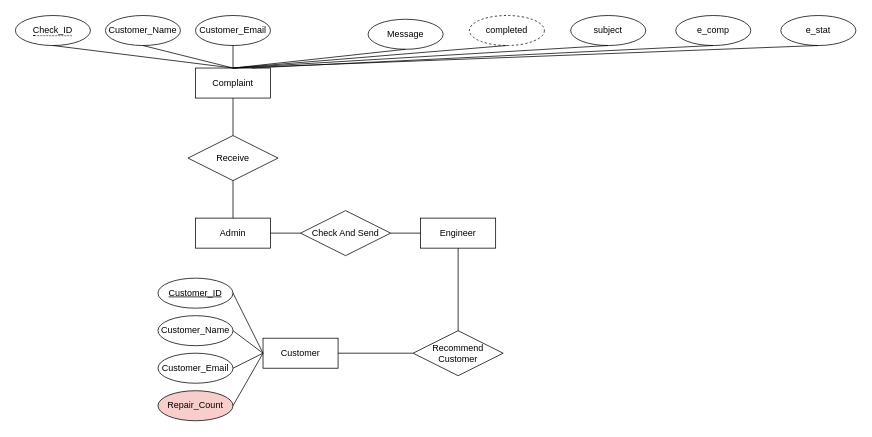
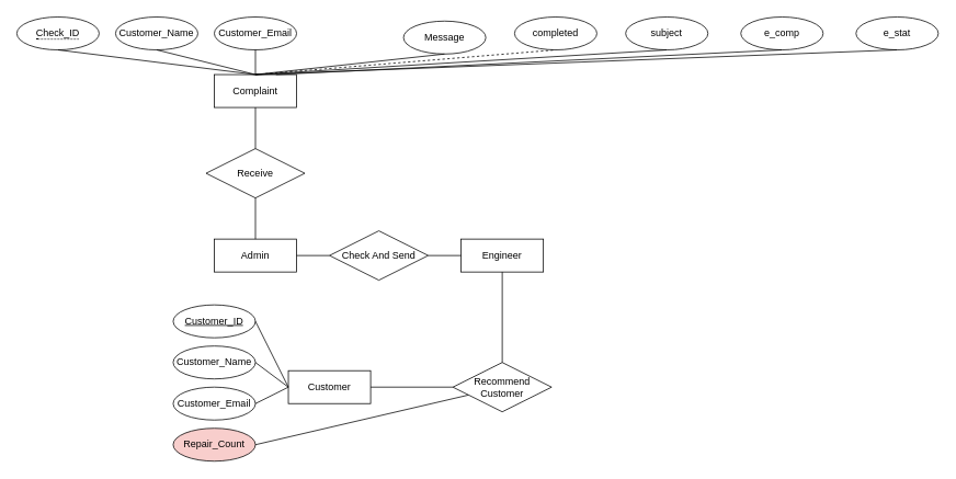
  <mxCell id="0" />
  <mxCell id="1" parent="0" />
  <mxCell id="2" value="" style="group;strokeColor=none;" parent="1" vertex="1" connectable="0"><mxGeometry x="20" y="20" width="580" height="110" as="geometry" /></mxCell>
  <mxCell id="3" value="Complaint" style="whiteSpace=wrap;html=1;align=center;" parent="2" vertex="1"><mxGeometry x="240" y="70" width="100" height="40" as="geometry" /></mxCell>
  <mxCell id="4" value="&lt;span style=&quot;border-bottom: 1px dotted&quot;&gt;Check_ID&lt;/span&gt;" style="ellipse;whiteSpace=wrap;html=1;align=center;" parent="2" vertex="1"><mxGeometry width="100" height="40" as="geometry" /></mxCell>
  <mxCell id="5" value="Customer_Name" style="ellipse;whiteSpace=wrap;html=1;align=center;" parent="2" vertex="1"><mxGeometry x="120" width="100" height="40" as="geometry" /></mxCell>
  <mxCell id="6" value="Customer_Email" style="ellipse;whiteSpace=wrap;html=1;align=center;" parent="2" vertex="1"><mxGeometry x="240" width="100" height="40" as="geometry" /></mxCell>
  <mxCell id="7" value="Message" style="ellipse;whiteSpace=wrap;html=1;align=center;" parent="2" vertex="1"><mxGeometry x="470" y="5" width="100" height="40" as="geometry" /></mxCell>
  <mxCell id="8" value="" style="endArrow=none;html=1;rounded=0;exitX=0.5;exitY=1;exitDx=0;exitDy=0;entryX=0.5;entryY=0;entryDx=0;entryDy=0;" parent="2" source="4" target="3" edge="1"><mxGeometry relative="1" as="geometry"><mxPoint x="310" y="170" as="sourcePoint" /><mxPoint x="470" y="170" as="targetPoint" /></mxGeometry></mxCell>
  <mxCell id="9" value="" style="endArrow=none;html=1;rounded=0;exitX=0.5;exitY=1;exitDx=0;exitDy=0;entryX=0.5;entryY=0;entryDx=0;entryDy=0;" parent="2" source="5" target="3" edge="1"><mxGeometry relative="1" as="geometry"><mxPoint x="310" y="170" as="sourcePoint" /><mxPoint x="470" y="170" as="targetPoint" /></mxGeometry></mxCell>
  <mxCell id="10" value="" style="endArrow=none;html=1;rounded=0;exitX=0.5;exitY=1;exitDx=0;exitDy=0;entryX=0.5;entryY=0;entryDx=0;entryDy=0;" parent="2" source="6" target="3" edge="1"><mxGeometry relative="1" as="geometry"><mxPoint x="310" y="170" as="sourcePoint" /><mxPoint x="470" y="170" as="targetPoint" /></mxGeometry></mxCell>
  <mxCell id="11" value="" style="endArrow=none;html=1;rounded=0;entryX=0.5;entryY=1;entryDx=0;entryDy=0;exitX=0.5;exitY=0;exitDx=0;exitDy=0;" parent="2" source="3" target="7" edge="1"><mxGeometry relative="1" as="geometry"><mxPoint x="310" y="170" as="sourcePoint" /><mxPoint x="470" y="170" as="targetPoint" /></mxGeometry></mxCell>
  <mxCell id="12" value="" style="group" parent="1" vertex="1" connectable="0"><mxGeometry x="210" y="370" width="240" height="190" as="geometry" /></mxCell>
  <mxCell id="13" value="Customer" style="whiteSpace=wrap;html=1;align=center;strokeColor=default;" parent="12" vertex="1"><mxGeometry x="140" y="80" width="100" height="40" as="geometry" /></mxCell>
  <mxCell id="14" value="&lt;u&gt;Customer_ID&lt;/u&gt;" style="ellipse;whiteSpace=wrap;html=1;align=center;strokeColor=default;" parent="12" vertex="1"><mxGeometry width="100" height="40" as="geometry" /></mxCell>
  <mxCell id="15" value="Customer_Name" style="ellipse;whiteSpace=wrap;html=1;align=center;strokeColor=default;" parent="12" vertex="1"><mxGeometry y="50" width="100" height="40" as="geometry" /></mxCell>
  <mxCell id="16" value="Customer_Email" style="ellipse;whiteSpace=wrap;html=1;align=center;strokeColor=default;" parent="12" vertex="1"><mxGeometry y="100" width="100" height="40" as="geometry" /></mxCell>
  <mxCell id="17" value="Repair_Count" style="ellipse;whiteSpace=wrap;html=1;align=center;strokeColor=default;fillColor=#f8cecc;" parent="12" vertex="1"><mxGeometry y="150" width="100" height="40" as="geometry" /></mxCell>
  <mxCell id="18" value="" style="endArrow=none;html=1;rounded=0;exitX=1;exitY=0.5;exitDx=0;exitDy=0;entryX=0;entryY=0.5;entryDx=0;entryDy=0;" parent="12" source="14" target="13" edge="1"><mxGeometry relative="1" as="geometry"><mxPoint x="400" y="30" as="sourcePoint" /><mxPoint x="560" y="30" as="targetPoint" /></mxGeometry></mxCell>
  <mxCell id="19" value="" style="endArrow=none;html=1;rounded=0;exitX=1;exitY=0.5;exitDx=0;exitDy=0;entryX=0;entryY=0.5;entryDx=0;entryDy=0;" parent="12" source="15" target="13" edge="1"><mxGeometry relative="1" as="geometry"><mxPoint x="400" y="30" as="sourcePoint" /><mxPoint x="560" y="30" as="targetPoint" /></mxGeometry></mxCell>
  <mxCell id="20" value="" style="endArrow=none;html=1;rounded=0;exitX=1;exitY=0.5;exitDx=0;exitDy=0;entryX=0;entryY=0.5;entryDx=0;entryDy=0;" parent="12" source="16" target="13" edge="1"><mxGeometry relative="1" as="geometry"><mxPoint x="400" y="30" as="sourcePoint" /><mxPoint x="560" y="30" as="targetPoint" /></mxGeometry></mxCell>
- <mxCell id="21" value="" style="endArrow=none;html=1;rounded=0;exitX=1;exitY=0.5;exitDx=0;exitDy=0;entryX=0;entryY=0.5;entryDx=0;entryDy=0;" parent="12" source="17" target="13" edge="1"><mxGeometry relative="1" as="geometry"><mxPoint x="400" y="30" as="sourcePoint" /><mxPoint x="560" y="30" as="targetPoint" /></mxGeometry></mxCell>
+ <mxCell id="21" value="" style="endArrow=none;html=1;rounded=0;exitX=1;exitY=0.5;exitDx=0;exitDy=0;" parent="12" source="17" target="31" edge="1"><mxGeometry relative="1" as="geometry"><mxPoint x="400" y="30" as="sourcePoint" /><mxPoint x="560" y="30" as="targetPoint" /></mxGeometry></mxCell>
  <mxCell id="22" value="" style="group" parent="1" vertex="1" connectable="0"><mxGeometry x="560" y="240" width="230" height="140" as="geometry" /></mxCell>
  <mxCell id="23" value="Engineer" style="whiteSpace=wrap;html=1;align=center;strokeColor=default;" parent="22" vertex="1"><mxGeometry y="50" width="100" height="40" as="geometry" /></mxCell>
  <mxCell id="24" value="Admin" style="whiteSpace=wrap;html=1;align=center;strokeColor=default;" parent="1" vertex="1"><mxGeometry x="260" y="290" width="100" height="40" as="geometry" /></mxCell>
  <mxCell id="25" value="Receive" style="shape=rhombus;perimeter=rhombusPerimeter;whiteSpace=wrap;html=1;align=center;strokeColor=default;" parent="1" vertex="1"><mxGeometry x="250" y="180" width="120" height="60" as="geometry" /></mxCell>
  <mxCell id="26" value="" style="endArrow=none;html=1;rounded=0;exitX=0.5;exitY=1;exitDx=0;exitDy=0;entryX=0.5;entryY=0;entryDx=0;entryDy=0;" parent="1" source="3" target="25" edge="1"><mxGeometry relative="1" as="geometry"><mxPoint x="320" y="150" as="sourcePoint" /><mxPoint x="480" y="150" as="targetPoint" /></mxGeometry></mxCell>
  <mxCell id="27" value="" style="endArrow=none;html=1;rounded=0;exitX=0.5;exitY=1;exitDx=0;exitDy=0;entryX=0.5;entryY=0;entryDx=0;entryDy=0;" parent="1" source="25" target="24" edge="1"><mxGeometry relative="1" as="geometry"><mxPoint x="320" y="140" as="sourcePoint" /><mxPoint x="320" y="190" as="targetPoint" /></mxGeometry></mxCell>
  <mxCell id="28" value="Check And Send" style="shape=rhombus;perimeter=rhombusPerimeter;whiteSpace=wrap;html=1;align=center;strokeColor=default;" parent="1" vertex="1"><mxGeometry x="400" y="280" width="120" height="60" as="geometry" /></mxCell>
  <mxCell id="29" value="" style="endArrow=none;html=1;rounded=0;exitX=1;exitY=0.5;exitDx=0;exitDy=0;entryX=0;entryY=0.5;entryDx=0;entryDy=0;" parent="1" source="24" target="28" edge="1"><mxGeometry relative="1" as="geometry"><mxPoint x="320" y="350" as="sourcePoint" /><mxPoint x="480" y="350" as="targetPoint" /></mxGeometry></mxCell>
  <mxCell id="30" value="" style="endArrow=none;html=1;rounded=0;exitX=1;exitY=0.5;exitDx=0;exitDy=0;entryX=0;entryY=0.5;entryDx=0;entryDy=0;" parent="1" source="28" target="23" edge="1"><mxGeometry relative="1" as="geometry"><mxPoint x="320" y="350" as="sourcePoint" /><mxPoint x="480" y="350" as="targetPoint" /></mxGeometry></mxCell>
  <mxCell id="31" value="Recommend&lt;br&gt;Customer" style="shape=rhombus;perimeter=rhombusPerimeter;whiteSpace=wrap;html=1;align=center;strokeColor=default;" parent="1" vertex="1"><mxGeometry x="550" y="440" width="120" height="60" as="geometry" /></mxCell>
  <mxCell id="32" value="" style="endArrow=none;html=1;rounded=0;entryX=0.5;entryY=1;entryDx=0;entryDy=0;exitX=0.5;exitY=0;exitDx=0;exitDy=0;" parent="1" source="31" target="23" edge="1"><mxGeometry relative="1" as="geometry"><mxPoint x="320" y="340" as="sourcePoint" /><mxPoint x="480" y="340" as="targetPoint" /></mxGeometry></mxCell>
  <mxCell id="33" value="" style="endArrow=none;html=1;rounded=0;entryX=0;entryY=0.5;entryDx=0;entryDy=0;exitX=1;exitY=0.5;exitDx=0;exitDy=0;" parent="1" source="13" target="31" edge="1"><mxGeometry relative="1" as="geometry"><mxPoint x="245" y="540" as="sourcePoint" /><mxPoint x="480" y="340" as="targetPoint" /></mxGeometry></mxCell>
- <mxCell id="34" value="completed" style="ellipse;whiteSpace=wrap;html=1;align=center;dashed=1;" vertex="1" parent="1"><mxGeometry x="625" y="20" width="100" height="40" as="geometry" /></mxCell>
- <mxCell id="35" value="" style="endArrow=none;html=1;rounded=0;entryX=0.5;entryY=1;entryDx=0;entryDy=0;exitX=0.5;exitY=0;exitDx=0;exitDy=0;" edge="1" parent="1" source="3" target="34"><mxGeometry relative="1" as="geometry"><mxPoint x="610" y="180" as="sourcePoint" /><mxPoint x="770" y="180" as="targetPoint" /></mxGeometry></mxCell>
+ <mxCell id="34" value="completed" style="ellipse;whiteSpace=wrap;html=1;align=center;" vertex="1" parent="1"><mxGeometry x="625" y="20" width="100" height="40" as="geometry" /></mxCell>
+ <mxCell id="35" value="" style="endArrow=none;html=1;rounded=0;entryX=0.5;entryY=1;entryDx=0;entryDy=0;exitX=0.5;exitY=0;exitDx=0;exitDy=0;dashed=1;" edge="1" parent="1" source="3" target="34"><mxGeometry relative="1" as="geometry"><mxPoint x="610" y="180" as="sourcePoint" /><mxPoint x="770" y="180" as="targetPoint" /></mxGeometry></mxCell>
  <mxCell id="36" value="subject" style="ellipse;whiteSpace=wrap;html=1;align=center;" vertex="1" parent="1"><mxGeometry x="760" y="20" width="100" height="40" as="geometry" /></mxCell>
  <mxCell id="37" value="e_comp" style="ellipse;whiteSpace=wrap;html=1;align=center;" vertex="1" parent="1"><mxGeometry x="900" y="20" width="100" height="40" as="geometry" /></mxCell>
  <mxCell id="38" value="" style="endArrow=none;html=1;rounded=0;exitX=0.5;exitY=0;exitDx=0;exitDy=0;entryX=0.5;entryY=1;entryDx=0;entryDy=0;" edge="1" parent="1" source="3" target="36"><mxGeometry relative="1" as="geometry"><mxPoint x="730" y="190" as="sourcePoint" /><mxPoint x="890" y="190" as="targetPoint" /></mxGeometry></mxCell>
  <mxCell id="39" value="" style="endArrow=none;html=1;rounded=0;exitX=0.75;exitY=0;exitDx=0;exitDy=0;entryX=0.5;entryY=1;entryDx=0;entryDy=0;" edge="1" parent="1" source="3" target="37"><mxGeometry relative="1" as="geometry"><mxPoint x="730" y="190" as="sourcePoint" /><mxPoint x="890" y="190" as="targetPoint" /></mxGeometry></mxCell>
  <mxCell id="40" value="e_stat" style="ellipse;whiteSpace=wrap;html=1;align=center;" vertex="1" parent="1"><mxGeometry x="1040" y="20" width="100" height="40" as="geometry" /></mxCell>
  <mxCell id="41" value="" style="endArrow=none;html=1;rounded=0;exitX=0.5;exitY=0;exitDx=0;exitDy=0;" edge="1" parent="1" source="3"><mxGeometry relative="1" as="geometry"><mxPoint x="730" y="190" as="sourcePoint" /><mxPoint x="1090" y="60" as="targetPoint" /></mxGeometry></mxCell>
